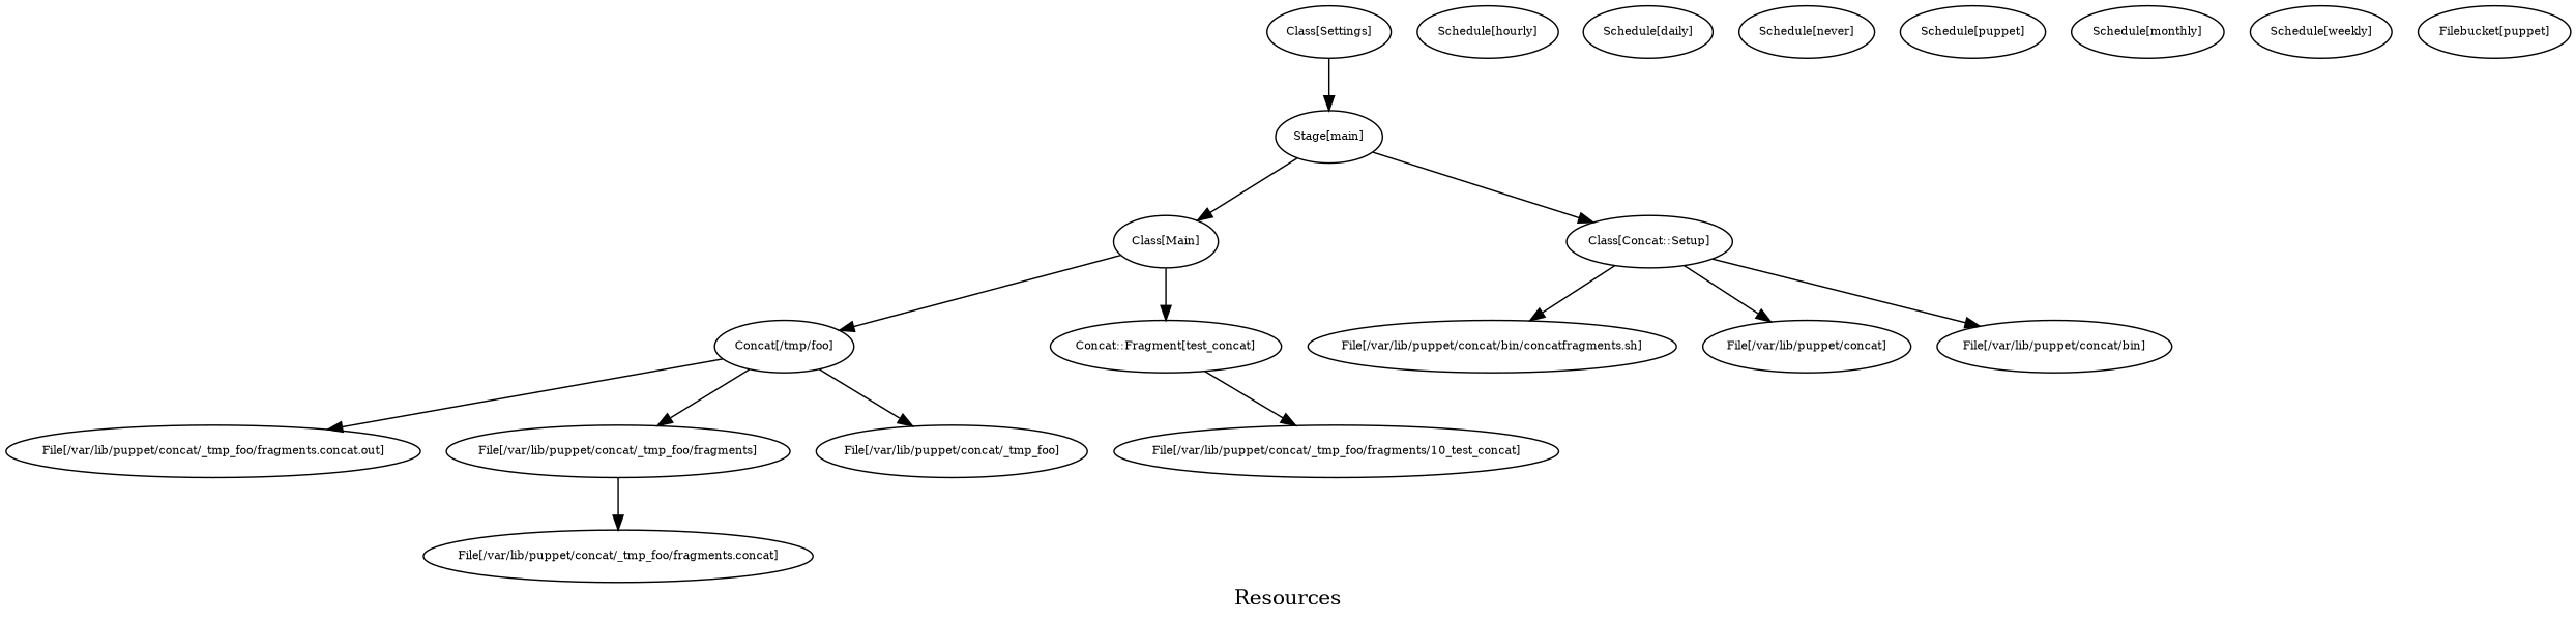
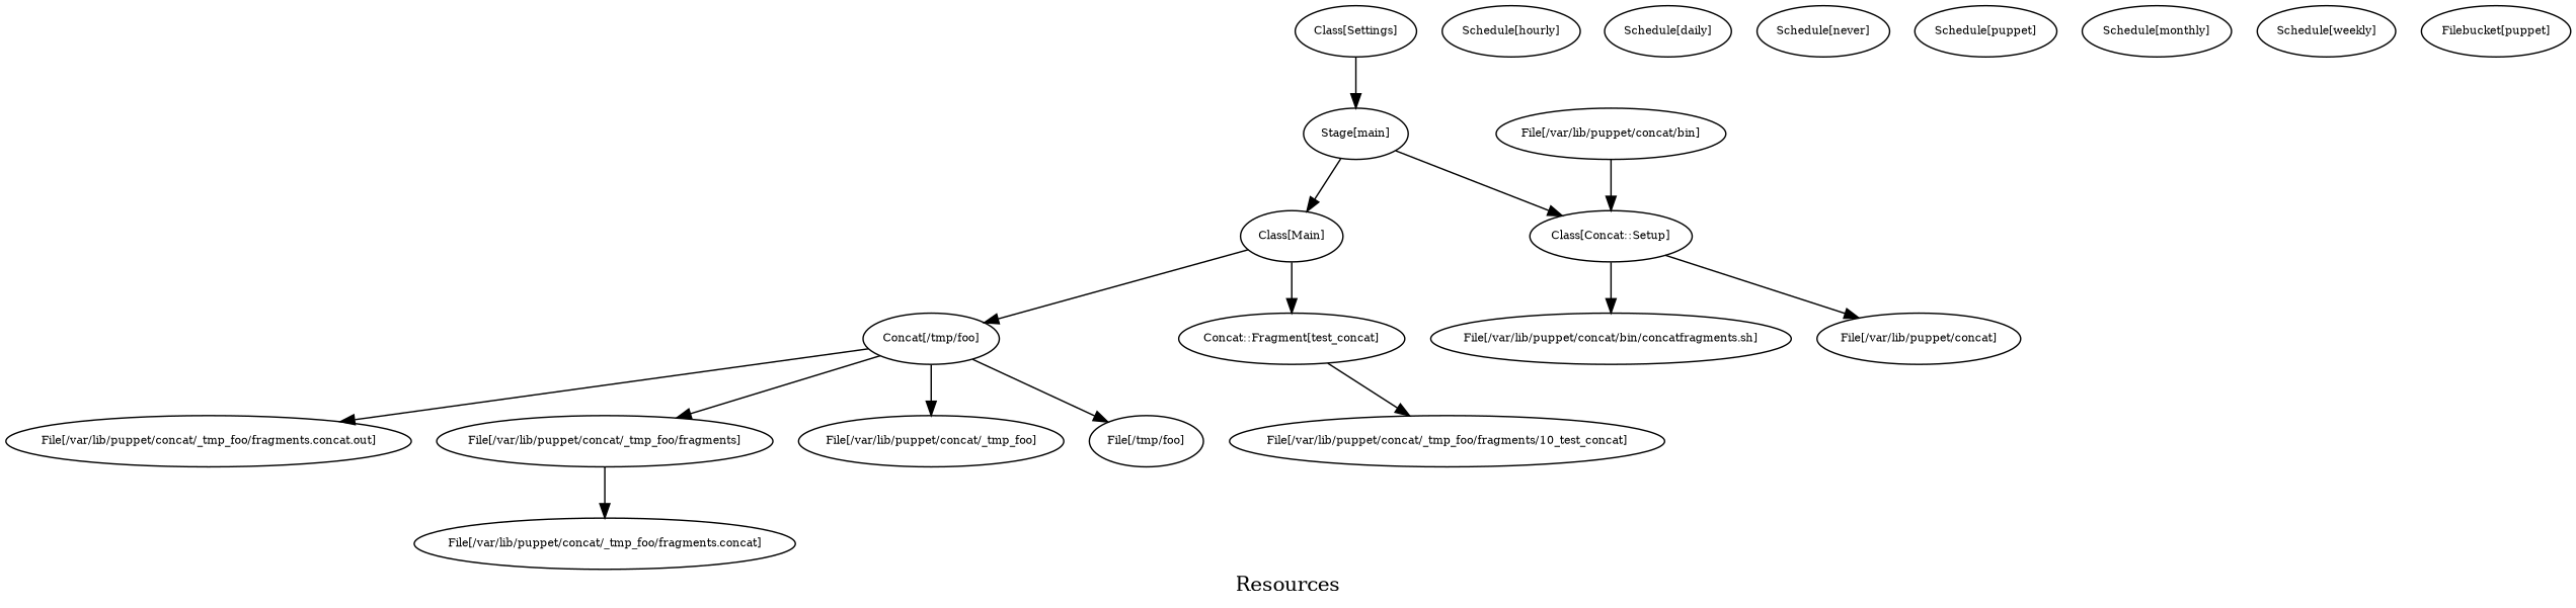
  digraph {
    label=Resources
    node [fontsize=8]
    edge [fontsize=8]
    n1 [label="File[/var/lib/puppet/concat/bin/concatfragments.sh]"]
    n2 [label="File[/var/lib/puppet/concat]"]
    n3 [label="File[/var/lib/puppet/concat/_tmp_foo/fragments/10_test_concat]"]
    n4 [label="File[/var/lib/puppet/concat/_tmp_foo/fragments.concat.out]"]
    n5 [label="Concat[/tmp/foo]"]
    n6 [label="File[/var/lib/puppet/concat/_tmp_foo/fragments]"]
    n7 [label="File[/var/lib/puppet/concat/_tmp_foo]"]
+   n8 [label="File[/tmp/foo]"]
    n9 [label="File[/var/lib/puppet/concat/_tmp_foo/fragments.concat]"]
    n10 [label="Schedule[hourly]"]
    n11 [label="Schedule[daily]"]
    n12 [label="Class[Settings]"]
    n13 [label="Stage[main]"]
    n14 [label="File[/var/lib/puppet/concat/bin]"]
    n15 [label="Class[Main]"]
    n16 [label="Class[Concat::Setup]"]
    n17 [label="Concat::Fragment[test_concat]"]
    n18 [label="Schedule[never]"]
    n19 [label="Schedule[puppet]"]
    n20 [label="Schedule[monthly]"]
    n21 [label="Schedule[weekly]"]
    n22 [label="Filebucket[puppet]"]
    n5 -> n4
    n5 -> n6
    n5 -> n7
+   n5 -> n8
    n6 -> n9
    n12 -> n13
    n13 -> n15
    n13 -> n16
    n15 -> n5
    n15 -> n17
    n16 -> n1
    n16 -> n2
-   n16 -> n14
+   n14 -> n16
    n17 -> n3
  }
